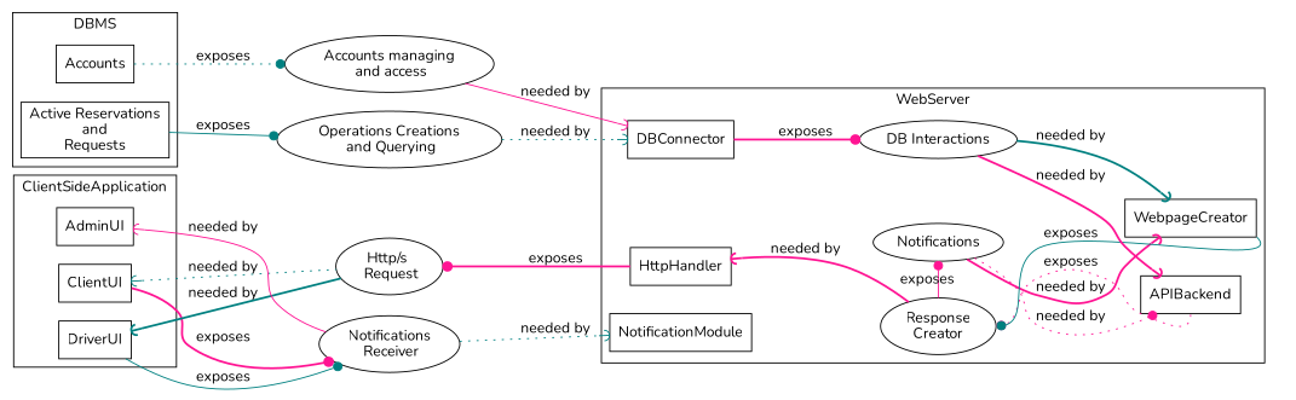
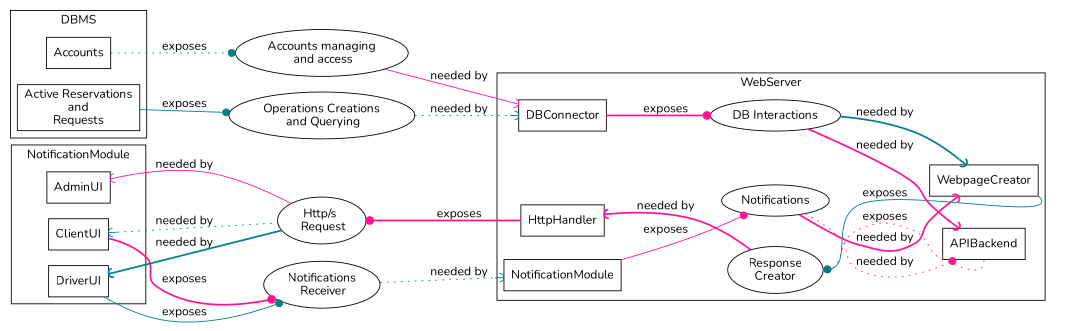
  digraph {
    fontname=Nunito
    rankdir=LR
    node [fontname=Nunito shape=rect]
    edge [arrowhead=dot color=deeppink fontname=Nunito style=bold]
    n1 [label="Response\nCreator" shape=ellipse]
    n2 [label=Notifications shape=ellipse]
    DBConnector
    HttpHandler
    APIBackend
    WebpageCreator
    n7 [label="DB Interactions" shape=ellipse]
    NotificationModule
    Accounts
    n10 [label="Active Reservations\nand\nRequests"]
    ClientUI
    DriverUI
    AdminUI
    n14 [label="Accounts managing\n and access" shape=ellipse]
    n15 [label="Operations Creations\n and Querying" shape=ellipse]
    n16 [label="Notifications\n Receiver" shape=ellipse]
    n17 [label="Http/s \n Request" shape=ellipse]
    subgraph cluster_1 {
      label=WebServer
      APIBackend
      WebpageCreator
      n7
      NotificationModule
      subgraph sub_2 {
        label=WebServer
        rank=same
        n1
        n2
      }
      subgraph sub_3 {
        label=WebServer
        rank=same
        DBConnector
        HttpHandler
      }
    }
    subgraph cluster_4 {
      label=DBMS
      Accounts
      n10
    }
    subgraph cluster_5 {
-     label=ClientSideApplication
+     label=NotificationModule
      ClientUI
      DriverUI
      AdminUI
    }
    n1 -> HttpHandler [arrowhead=curve constraint=false label="needed by"]
    n2 -> APIBackend [label="needed by" style=dotted]
    n2 -> WebpageCreator [arrowhead=curve label="needed by"]
    DBConnector -> n7 [label=exposes]
    APIBackend -> n1 [constraint=false headport=e label=exposes style=dotted tailport=s]
    WebpageCreator -> n1 [color=teal constraint=false headport=e label=exposes style=solid tailport=se]
    n7 -> APIBackend [arrowhead=curve label="needed by"]
    n7 -> WebpageCreator [arrowhead=curve color=teal label="needed by"]
-   n1 -> n2 [label=exposes style=solid]
+   NotificationModule -> n2 [label=exposes style=solid]
    Accounts -> n14 [color=teal label=exposes style=dotted]
    n10 -> n15 [color=teal label=exposes style=solid]
    ClientUI -> n16 [label=exposes]
    ClientUI -> n17 [arrowhead=none arrowtail=curve color=teal dir=both label="needed by" style=dotted]
    DriverUI -> n16 [color=teal label=exposes style=solid]
    DriverUI -> n17 [arrowhead=none arrowtail=curve color=teal dir=both label="needed by"]
-   AdminUI -> n16 [arrowhead=none arrowtail=curve dir=both label="needed by" style=solid]
+   AdminUI -> n17 [arrowhead=none arrowtail=curve dir=both label="needed by" style=solid]
    n14 -> DBConnector [arrowhead=curve label="needed by" style=solid]
    n15 -> DBConnector [arrowhead=curve color=teal label="needed by" style=dotted]
    n16 -> NotificationModule [arrowhead=curve color=teal label="needed by" style=dotted]
    n17 -> HttpHandler [arrowhead=none arrowtail=dot dir=both label=exposes]
  }
